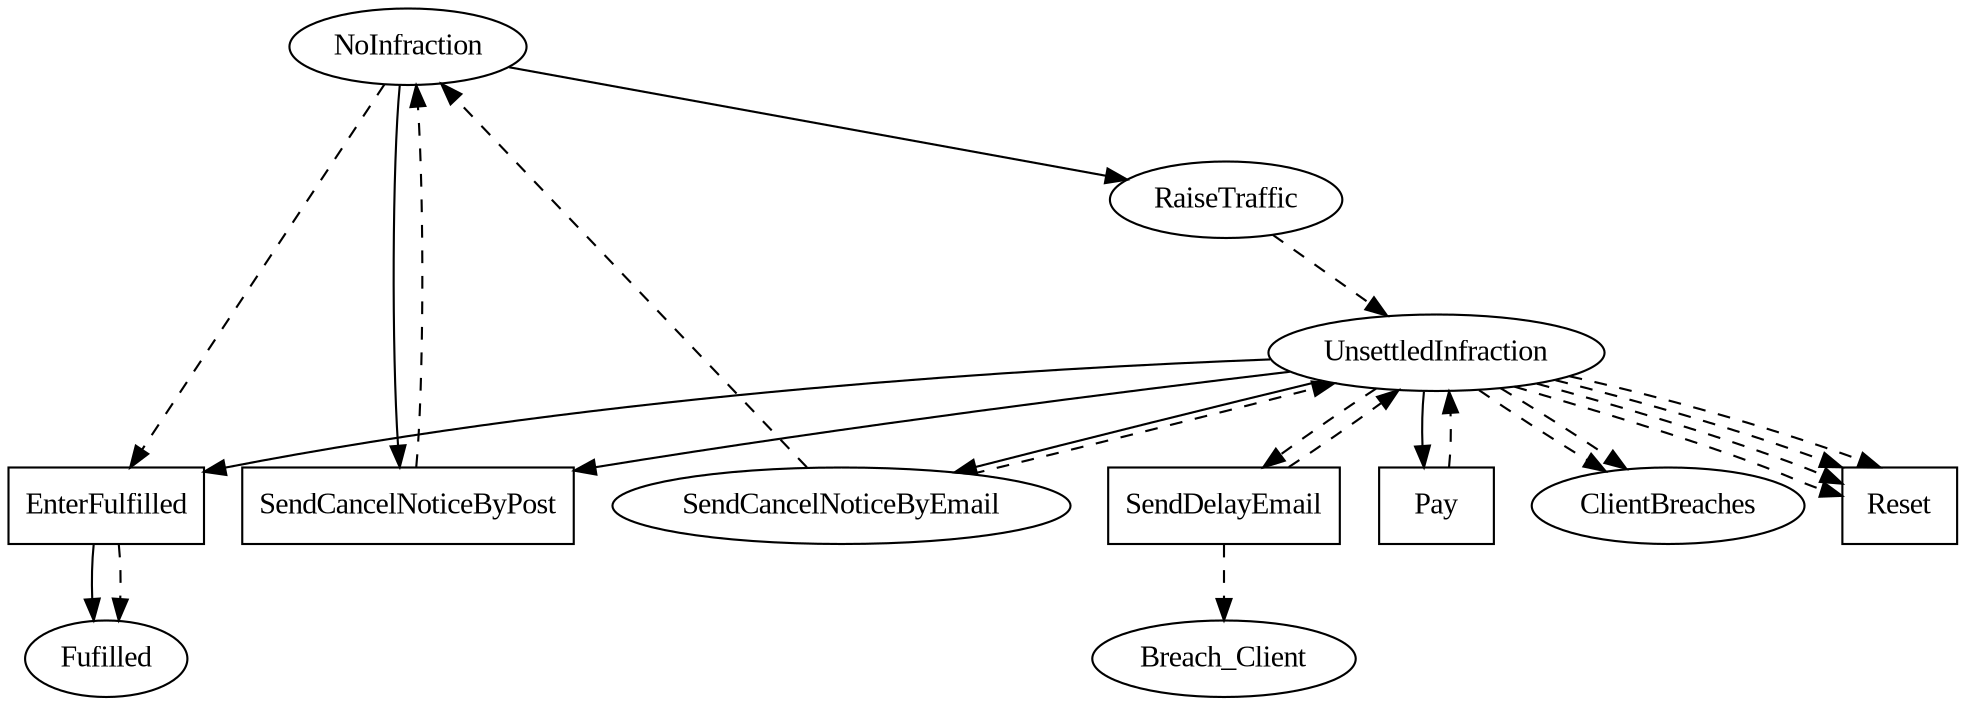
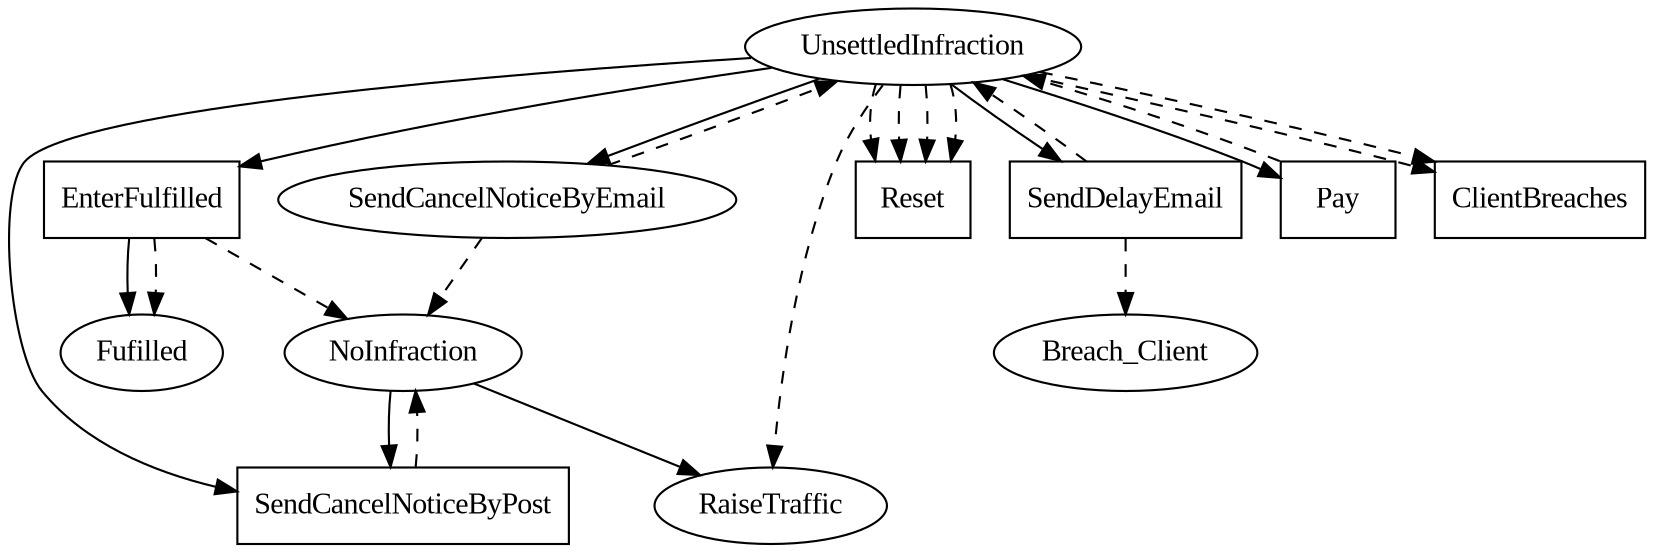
  digraph {
    fontname="Liberation Serif"
    node [fontname="Liberation Serif" shape=box]
    edge [fontname="Liberation Serif" style=dashed]
    n1 [label=Fufilled shape=""]
    n2 [label=NoInfraction shape=""]
    n3 [label=EnterFulfilled]
    n4 [label=SendCancelNoticeByPost]
    n5 [label=RaiseTraffic shape=ellipse]
    n6 [label=SendCancelNoticeByEmail shape=ellipse]
    n7 [label=UnsettledInfraction shape=""]
    n8 [label=Reset]
    n9 [label=SendDelayEmail]
    n10 [label=Pay]
-   n11 [label=ClientBreaches shape=ellipse]
+   n11 [label=ClientBreaches]
    Breach_Client [shape=""]
-   n2 -> n3
+   n3 -> n2
    n2 -> n4 [style=""]
    n2 -> n5 [style=""]
    n3 -> n1 [style=""]
    n3 -> n1
    n4 -> n2
-   n5 -> n7
+   n7 -> n5
    n6 -> n2
    n6 -> n7
    n7 -> n3 [style=solid]
    n7 -> n4 [style=""]
    n7 -> n6 [style=""]
    n7 -> n8
    n7 -> n8
    n7 -> n8
    n7 -> n8
-   n7 -> n9
+   n7 -> n9 [style=""]
    n7 -> n10 [style=""]
    n7 -> n11
    n7 -> n11
    n9 -> n7
    n9 -> Breach_Client
    n10 -> n7
  }
